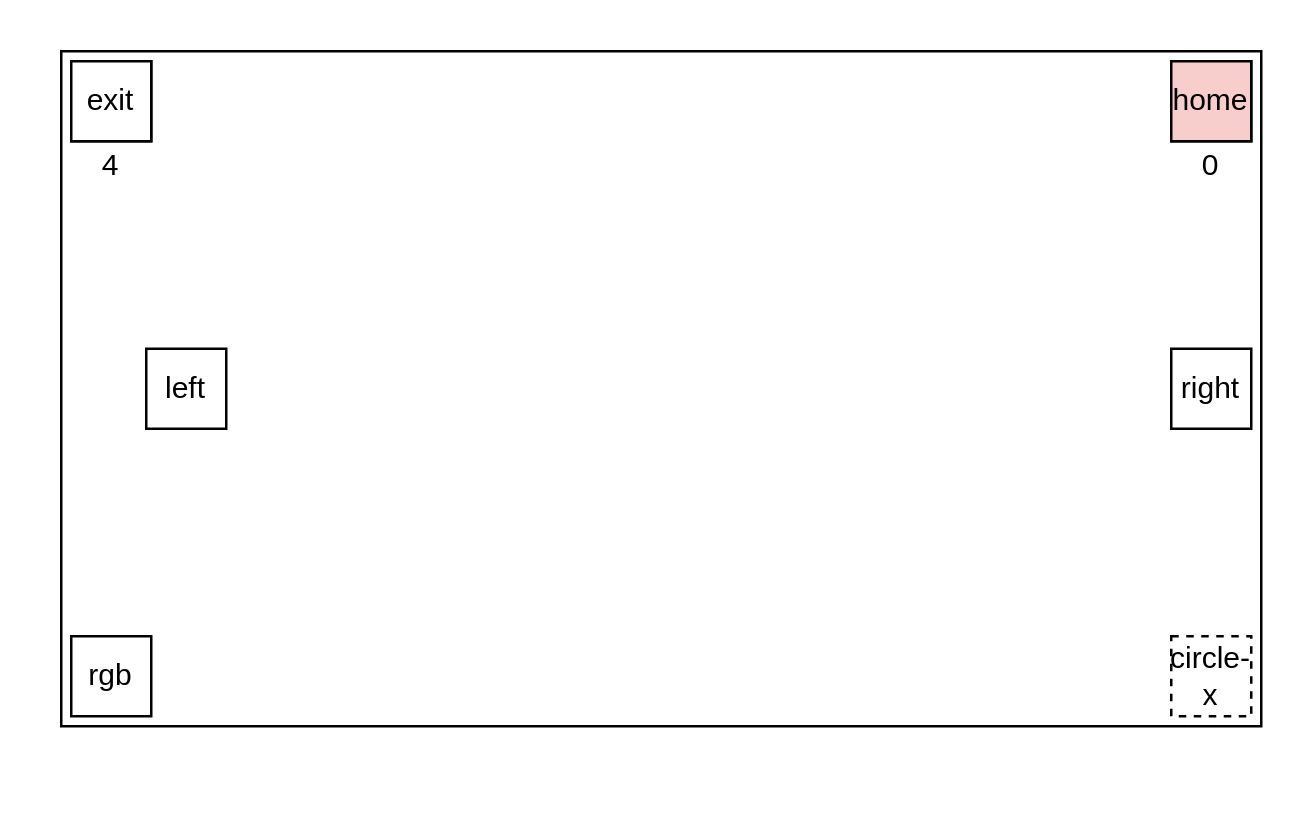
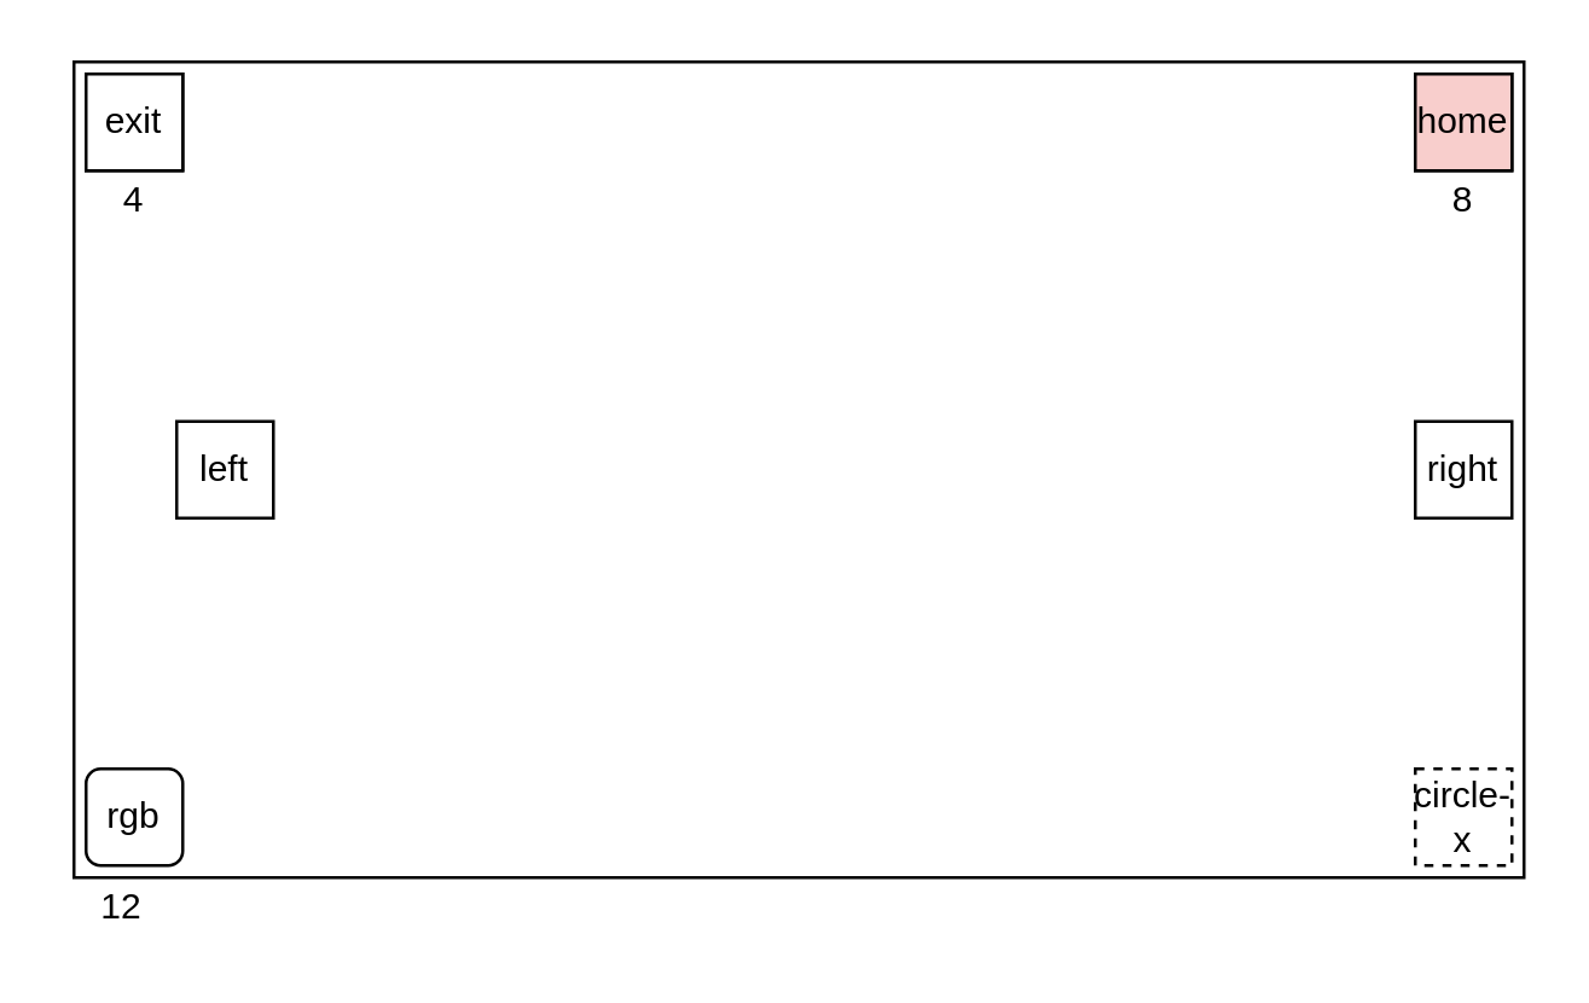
  <mxCell id="0" />
  <mxCell id="1" parent="0" />
  <mxCell id="2" value="" style="rounded=0;whiteSpace=wrap;html=1;" parent="1" vertex="1"><mxGeometry width="480" height="270" as="geometry" x="24" y="20" /></mxCell>
- <mxCell id="3" value="rgb" style="whiteSpace=wrap;html=1;aspect=fixed;" parent="1" vertex="1"><mxGeometry x="28" y="254" width="32" height="32" as="geometry" /></mxCell>
+ <mxCell id="3" value="rgb" style="whiteSpace=wrap;html=1;aspect=fixed;rounded=1;" parent="1" vertex="1"><mxGeometry x="28" y="254" width="32" height="32" as="geometry" /></mxCell>
  <mxCell id="4" value="exit" style="whiteSpace=wrap;html=1;aspect=fixed;" parent="1" vertex="1"><mxGeometry x="28" y="24" width="32" height="32" as="geometry" /></mxCell>
  <mxCell id="5" value="4" style="text;html=1;strokeColor=none;fillColor=none;align=center;verticalAlign=middle;whiteSpace=wrap;rounded=0;" parent="1" vertex="1"><mxGeometry y="56" width="40" height="20" as="geometry" x="24" /></mxCell>
  <mxCell id="6" value="left" style="whiteSpace=wrap;html=1;aspect=fixed;" parent="1" vertex="1"><mxGeometry x="58" y="139" width="32" height="32" as="geometry" /></mxCell>
  <mxCell id="7" value="right" style="whiteSpace=wrap;html=1;aspect=fixed;" parent="1" vertex="1"><mxGeometry x="468" y="139" width="32" height="32" as="geometry" /></mxCell>
  <mxCell id="8" value="exit" style="whiteSpace=wrap;html=1;aspect=fixed;" parent="1" vertex="1"><mxGeometry x="468" y="24" width="32" height="32" as="geometry" /></mxCell>
  <mxCell id="9" value="home" style="whiteSpace=wrap;html=1;aspect=fixed;fillColor=#f8cecc;" parent="1" vertex="1"><mxGeometry x="468" y="24" width="32" height="32" as="geometry" /></mxCell>
  <mxCell id="10" value="exit" style="whiteSpace=wrap;html=1;aspect=fixed;" parent="1" vertex="1"><mxGeometry x="28" y="24" width="32" height="32" as="geometry" /></mxCell>
  <mxCell id="11" value="circle-x" style="whiteSpace=wrap;html=1;aspect=fixed;dashed=1;" parent="1" vertex="1"><mxGeometry x="468" y="254" width="32" height="32" as="geometry" /></mxCell>
- <mxCell id="12" value="0" style="text;html=1;strokeColor=none;fillColor=none;align=center;verticalAlign=middle;whiteSpace=wrap;rounded=0;" parent="1" vertex="1"><mxGeometry x="464" y="56" width="40" height="20" as="geometry" /></mxCell>
+ <mxCell id="12" value="8" style="text;html=1;strokeColor=none;fillColor=none;align=center;verticalAlign=middle;whiteSpace=wrap;rounded=0;" parent="1" vertex="1"><mxGeometry x="464" y="56" width="40" height="20" as="geometry" /></mxCell>
+ <mxCell id="13" value="12" style="text;html=1;strokeColor=none;fillColor=none;align=center;verticalAlign=middle;whiteSpace=wrap;rounded=0;" vertex="1" parent="1"><mxGeometry x="20" y="290" width="40" height="20" as="geometry" /></mxCell>
